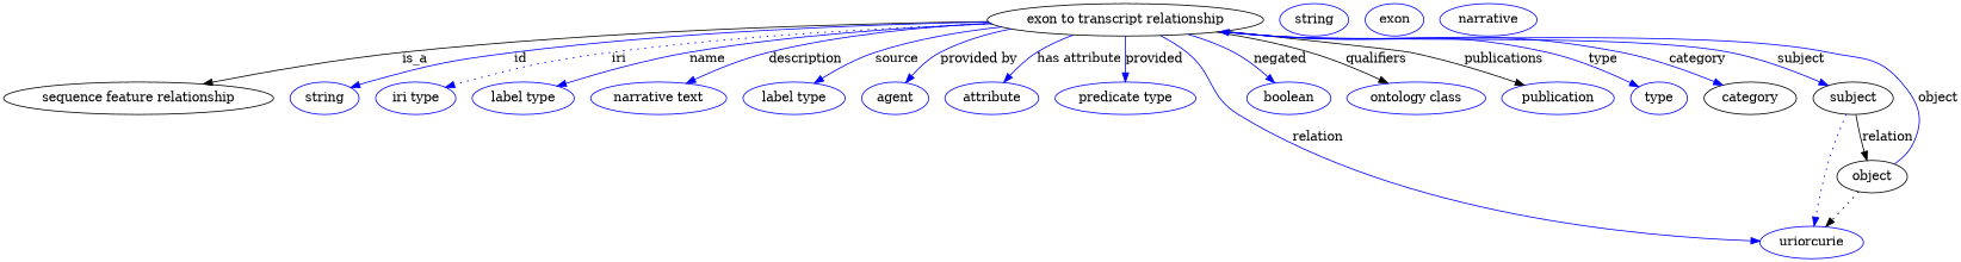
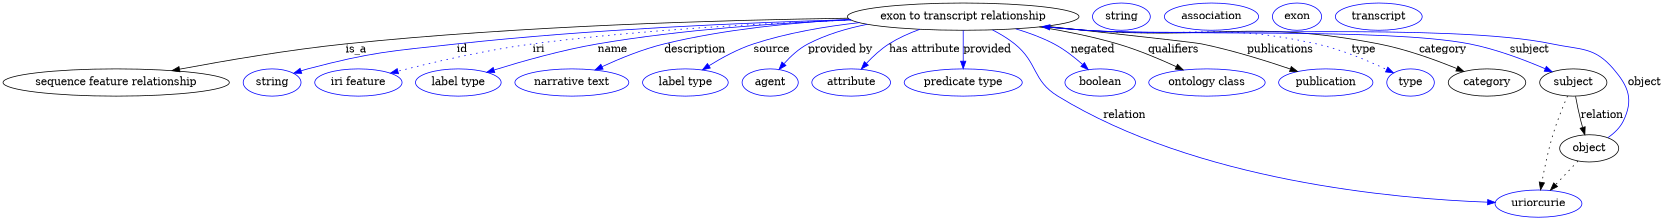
  digraph {
    node [color=blue]
    edge [color=blue style=solid]
    n1 [height=0.5 label="exon to transcript relationship" width=3.2317 color=""]
    "sequence feature relationship" [height=0.5 width=3.1594 color=""]
    n3 [height=0.5 label=string width=0.84854]
-   n4 [height=0.5 label="iri type" width=1.011]
+   n4 [height=0.5 label="iri feature" width=1.011]
    n5 [height=0.5 label="label type" width=1.2638]
    n6 [height=0.5 label="narrative text" width=1.6068]
    n7 [height=0.5 label="label type" width=1.2638]
    n8 [height=0.5 label=agent width=0.83048]
    n9 [height=0.5 label=attribute width=1.1193]
    n10 [height=0.5 label="predicate type" width=1.679]
    n11 [height=0.5 label=uriorcurie width=1.2638]
    n12 [height=0.5 label=boolean width=1.0652]
    n13 [height=0.5 label="ontology class" width=1.7151]
    n14 [height=0.5 label=publication width=1.3902]
    type [height=0.5 width=0.75]
    category [height=0.5 width=1.1374 color=""]
    subject [height=0.5 width=0.99297 color=""]
    object [height=0.5 width=0.9027 color=""]
    n19 [height=0.5 label=string width=0.84854]
+   n20 [height=0.5 label=association width=1.3902]
    n21 [height=0.5 label=exon width=0.77632]
-   n22 [height=0.5 label=narrative width=1.2277]
+   n22 [height=0.5 label=transcript width=1.2277]
    n1 -> "sequence feature relationship" [label=is_a color="" style=""]
    n1 -> n3 [label=id]
    n1 -> n4 [label=iri style=dotted]
    n1 -> n5 [label=name]
    n1 -> n6 [label=description]
    n1 -> n7 [label=source]
    n1 -> n8 [label="provided by"]
    n1 -> n9 [label="has attribute"]
    n1 -> n10 [label=provided]
    n1 -> n11 [label=relation]
    n1 -> n12 [label=negated]
    n1 -> n13 [color=black label=qualifiers]
    n1 -> n14 [color=black label=publications]
-   n1 -> type [label=type]
-   n1 -> category [label=category]
+   n1 -> type [label=type style=dotted]
+   n1 -> category [color=black label=category]
    n1 -> subject [label=subject]
-   subject -> n11 [style=dotted]
+   subject -> n11 [style=dotted color=""]
    subject -> object [label=relation color="" style=""]
    object -> n1 [label=object]
    object -> n11 [style=dotted color=""]
  }
